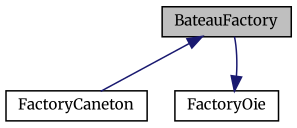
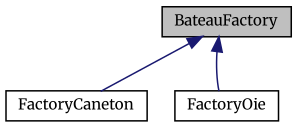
  digraph {
    fontname=Merriweather
    node [color=black fillcolor=white fontname=Merriweather fontsize=10 shape=record style=filled]
    edge [color=midnightblue dir=back fontname=Merriweather fontsize=10 labelfontname=Helvetica labelfontsize=10 style=solid]
    n1 [fillcolor=grey75 fontcolor=black height=0.2 label=BateauFactory width=0.4]
    n2 [height=0.2 label=FactoryCaneton width=0.4]
    n3 [height=0.2 label=FactoryOie width=0.4]
    n1 -> n2
-   n3 -> n1
+   n1 -> n3
  }
